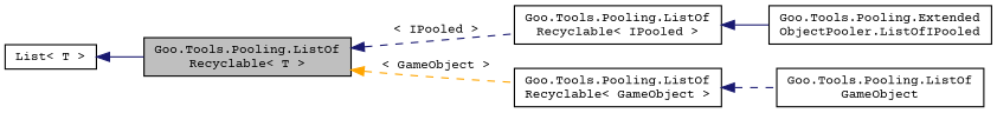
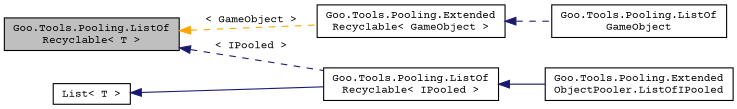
  digraph {
    fontname="Courier Prime"
    rankdir=LR
    node [color=black fillcolor=white fontname="Courier Prime" fontsize=10 shape=record style=filled]
    edge [color=midnightblue dir=back fontname="Courier Prime" fontsize=10 labelfontname=Calibrii labelfontsize=10 style=dashed]
    n1 [fillcolor=grey75 fontcolor=black height=0.2 label="Goo.Tools.Pooling.ListOf\lRecyclable\< T \>" width=0.4]
    n2 [height=0.2 label="Goo.Tools.Pooling.ListOf\lRecyclable\< IPooled \>" width=0.4]
-   n3 [height=0.2 label="Goo.Tools.Pooling.ListOf\lRecyclable\< GameObject \>" width=0.4]
+   n3 [height=0.2 label="Goo.Tools.Pooling.Extended\lRecyclable\< GameObject \>" width=0.4]
    n4 [height=0.2 label="Goo.Tools.Pooling.Extended\lObjectPooler.ListOfIPooled" width=0.4]
    n5 [height=0.2 label="Goo.Tools.Pooling.ListOf\lGameObject" width=0.4]
    n6 [height=0.2 label="List\< T \>" width=0.4]
    n1 -> n2 [label=" \< IPooled \>"]
    n1 -> n3 [color=orange label=" \< GameObject \>"]
    n2 -> n4 [style=solid]
    n3 -> n5
-   n6 -> n1 [style=solid]
+   n6 -> n2 [style=solid]
  }
